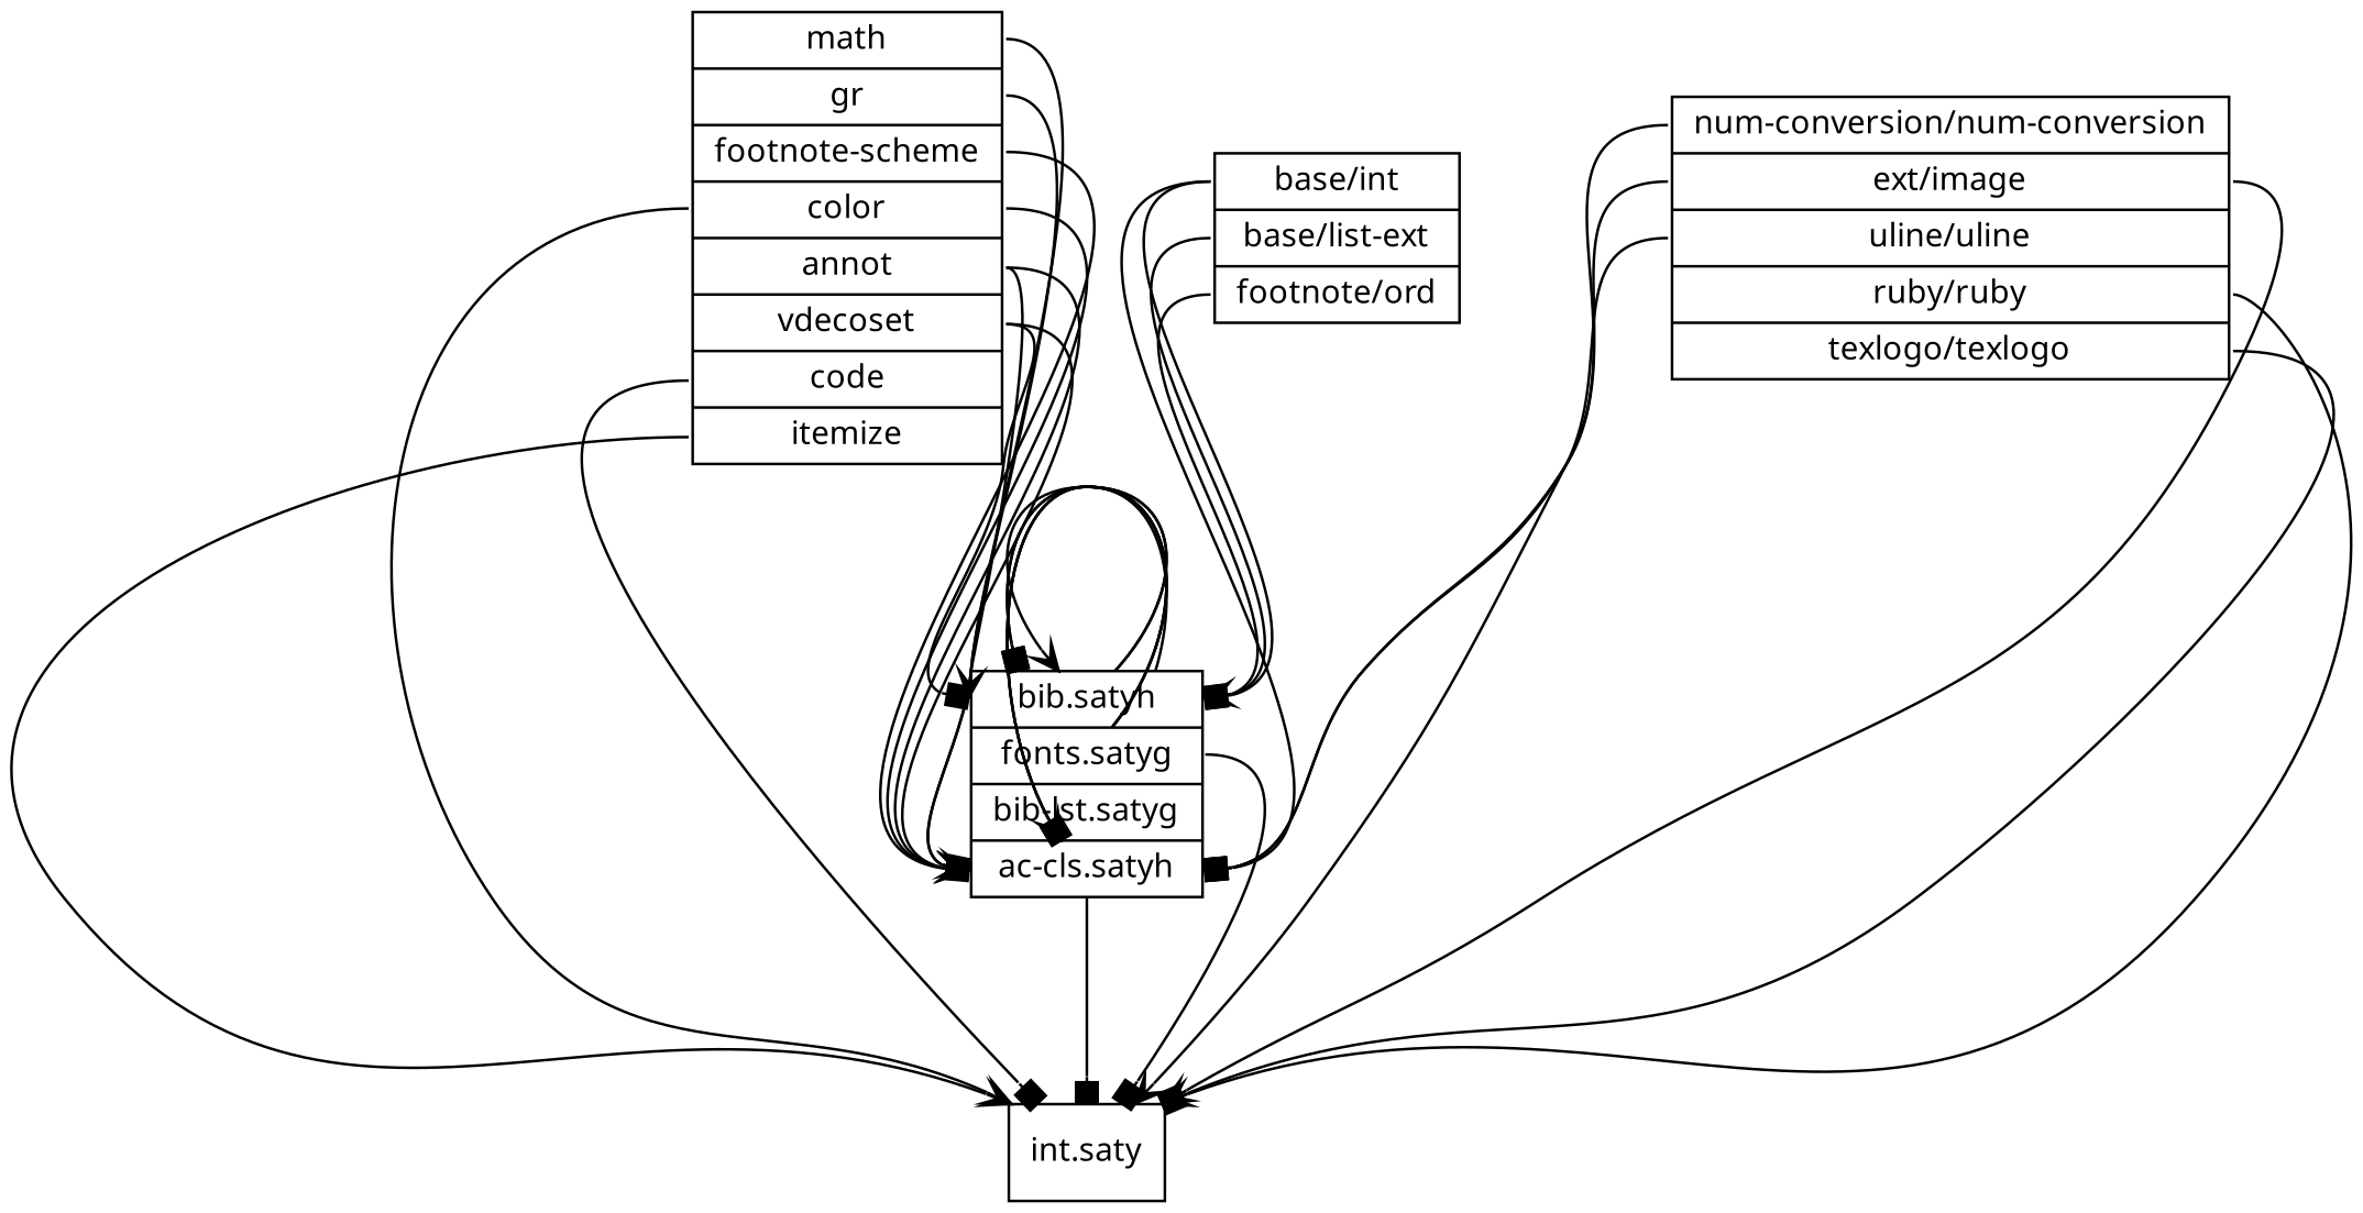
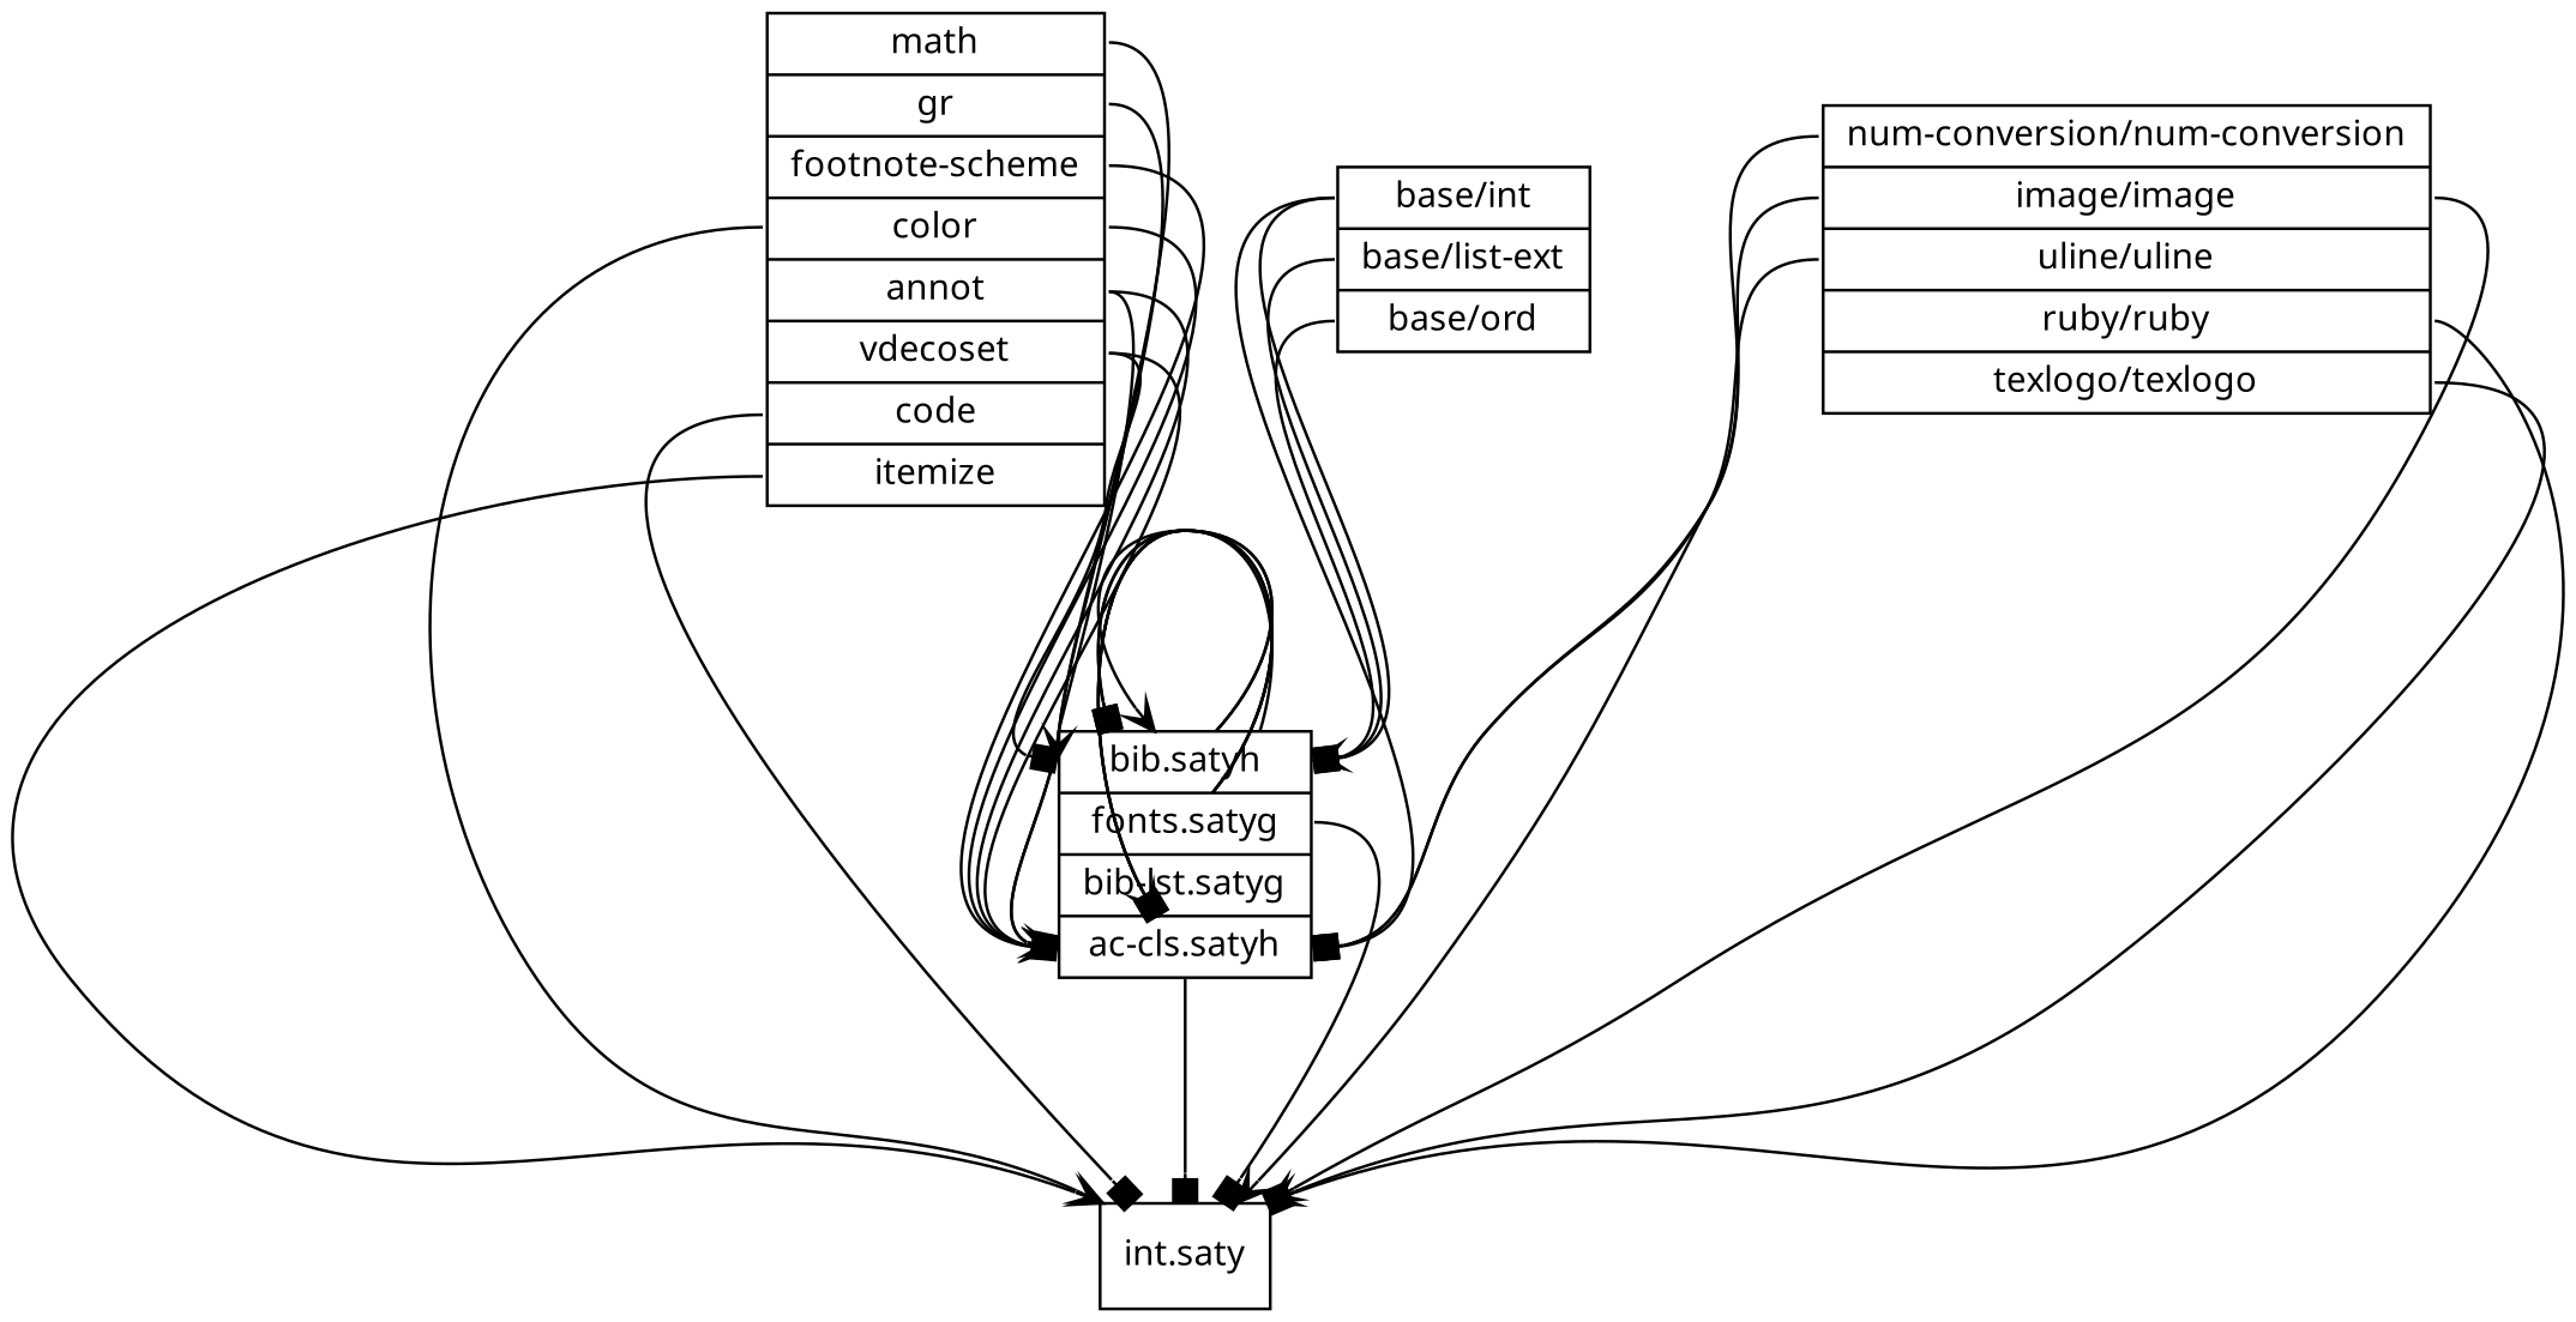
  digraph {
    compound=true
    nodesep=1.1
    rankdir=TB
    ranksep=1.05
    node [fontname="Migu 1M" fontsize=12 shape=record]
    edge [arrowhead=box headport=accls tailport=fonts]
    n1 [label="{<math>math|<gr>gr|<footnotescheme>footnote-scheme|<color>color|<annot>annot|<vdecoset>vdecoset|<code>code|<itemize>itemize}"]
    n2 [label="{<bib>bib.satyh|<fonts>fonts.satyg|<bib-lst>bib-lst.satyg|<accls>ac-cls.satyh}"]
    n3 [label="int.saty"]
-   n4 [label="{<int>base/int|<listext>base/list-ext|<ord>footnote/ord}"]
-   n5 [label="{<num>num-conversion/num-conversion|<image>ext/image|<uline>uline/uline|<ruby>ruby/ruby|<texlogo>texlogo/texlogo}"]
+   n4 [label="{<int>base/int|<listext>base/list-ext|<ord>base/ord}"]
+   n5 [label="{<num>num-conversion/num-conversion|<image>image/image|<uline>uline/uline|<ruby>ruby/ruby|<texlogo>texlogo/texlogo}"]
    n1 -> n2 [tailport=math]
    n1 -> n2 [arrowhead=vee tailport=gr]
    n1 -> n2 [arrowhead=vee tailport=footnotescheme]
    n1 -> n2 [tailport=color]
    n1 -> n2 [arrowhead=vee tailport=annot]
    n1 -> n2 [arrowhead=vee tailport=vdecoset]
    n1 -> n2 [arrowhead=vee headport=bib tailport=annot]
    n1 -> n2 [headport=bib tailport=vdecoset]
    n1 -> n3 [arrowhead=vee tailport=itemize]
    n1 -> n3 [arrowhead=vee tailport=color]
    n1 -> n3 [tailport=code]
    n2 -> n2
    n2 -> n2 [tailport=bib]
    n2 -> n2 [arrowhead=vee tailport=biblst]
    n2 -> n2 [arrowhead=vee headport=bib]
    n2 -> n2 [headport=biblst tailport=bib]
    n2 -> n2 [headport=biblst]
    n2 -> n3 [tailport=accls]
    n2 -> n3
    n4 -> n2 [tailport=int]
    n4 -> n2 [headport=bib tailport=listext]
    n4 -> n2 [headport=bib tailport=int]
    n4 -> n2 [arrowhead=vee headport=bib tailport=ord]
    n5 -> n2 [tailport=image]
    n5 -> n2 [tailport=num]
    n5 -> n3 [arrowhead=vee tailport=uline]
    n5 -> n3 [arrowhead=vee tailport=image]
    n5 -> n3 [tailport=texlogo]
    n5 -> n3 [arrowhead=vee tailport=ruby]
  }
